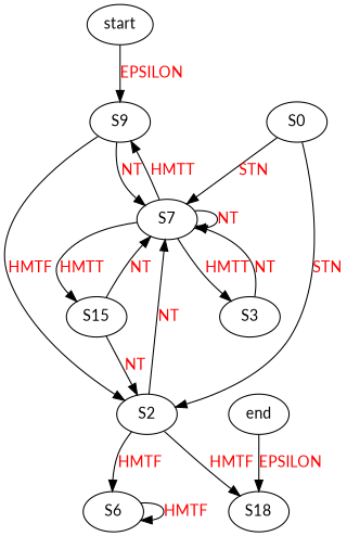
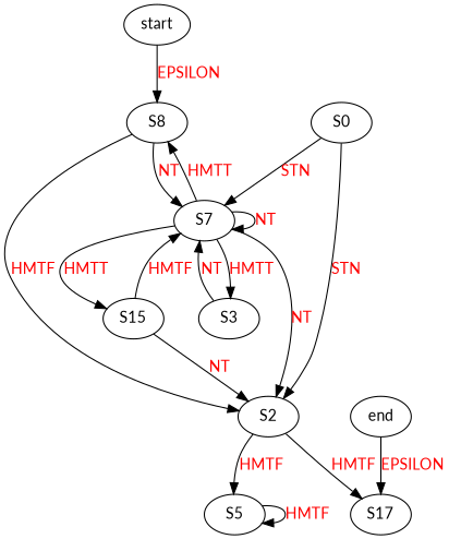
  digraph {
    fontname=Lato
    node [fontname=Lato]
    edge [fontcolor="#ff0000" fontname=Lato]
    start
-   S8 [label=S9]
+   S8
    n3 [label=S7]
    S0
    S2
    S3
    S15
-   S5 [label=S6]
-   S17 [label=S18]
+   S5
+   S17
    end
    start -> S8 [label=EPSILON]
    S8 -> n3 [label=NT]
    S8 -> S2 [label=HMTF]
    n3 -> S8 [label=HMTT]
    n3 -> n3 [label=NT]
-   S2 -> n3 [label=NT]
+   n3 -> S2 [label=NT]
    n3 -> S3 [label=HMTT]
    n3 -> S15 [label=HMTT]
    S0 -> n3 [label=STN]
    S0 -> S2 [label=STN]
    S2 -> S5 [label=HMTF]
    S2 -> S17 [label=HMTF]
    S3 -> n3 [label=NT]
-   S15 -> n3 [label=NT]
+   S15 -> n3 [label=HMTF]
    S15 -> S2 [label=NT]
    S5 -> S5 [label=HMTF]
    end -> S17 [label=EPSILON]
  }
